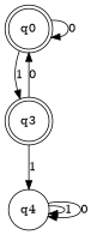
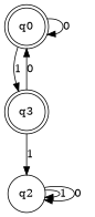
  digraph {
    rankdir=q
    node [shape=doublecircle]
    q0
    n2 [label=q3]
-   q2 [shape=circle label=q4]
+   q2 [shape=circle]
    q0 -> q0 [label=0]
    q0 -> n2 [label=1]
    n2 -> q0 [label=0]
    n2 -> q2 [label=1]
    q2 -> q2 [label=1]
    q2 -> q2 [label=0]
  }
